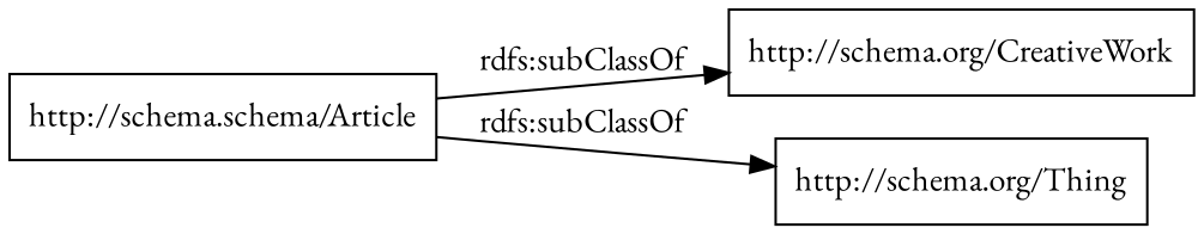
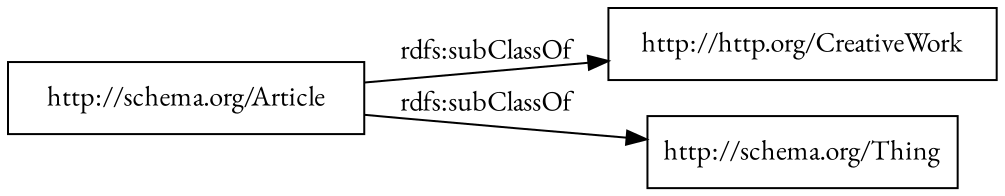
  digraph {
    fontname="EB Garamond"
    rankdir=LR
    node [color=black fontname="EB Garamond" shape=rectangle]
    edge [fontname="EB Garamond"]
-   "http://schema.org/Article" [label="http://schema.schema/Article"]
-   "http://schema.org/CreativeWork"
+   "http://schema.org/Article"
+   "http://schema.org/CreativeWork" [label="http://http.org/CreativeWork"]
    "http://schema.org/Thing"
    "http://schema.org/Article" -> "http://schema.org/CreativeWork" [label="rdfs:subClassOf"]
    "http://schema.org/Article" -> "http://schema.org/Thing" [label="rdfs:subClassOf"]
  }
